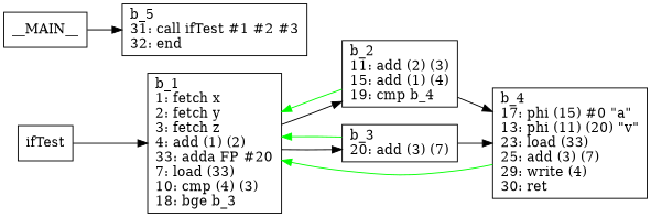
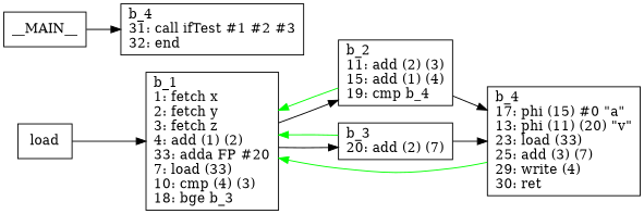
  digraph {
    rankdir=LR
    node [shape=box]
    n1 [label="b_1\l1: fetch x\l2: fetch y\l3: fetch z\l4: add (1) (2)\l33: adda FP #20\l7: load (33)\l10: cmp (4) (3)\l18: bge b_3\l"]
    n2 [label="b_2\l11: add (2) (3)\l15: add (1) (4)\l19: cmp b_4\l"]
-   n3 [label="b_3\l20: add (3) (7)\l"]
-   ifTest
+   n3 [label="b_3\l20: add (2) (7)\l"]
+   ifTest [label=load]
    n5 [label="b_4\l17: phi (15) #0 \"a\"\l13: phi (11) (20) \"v\"\l23: load (33)\l25: add (3) (7)\l29: write (4)\l30: ret \l"]
-   n6 [label="b_5\l31: call ifTest #1 #2 #3\l32: end\l"]
+   n6 [label="b_4\l31: call ifTest #1 #2 #3\l32: end\l"]
    __MAIN__
    n1 -> n2
    n1 -> n3
    n2 -> n1 [color=green]
    n2 -> n5
    n3 -> n1 [color=green]
    n3 -> n5
    ifTest -> n1
    n5 -> n1 [color=green]
    __MAIN__ -> n6
  }
